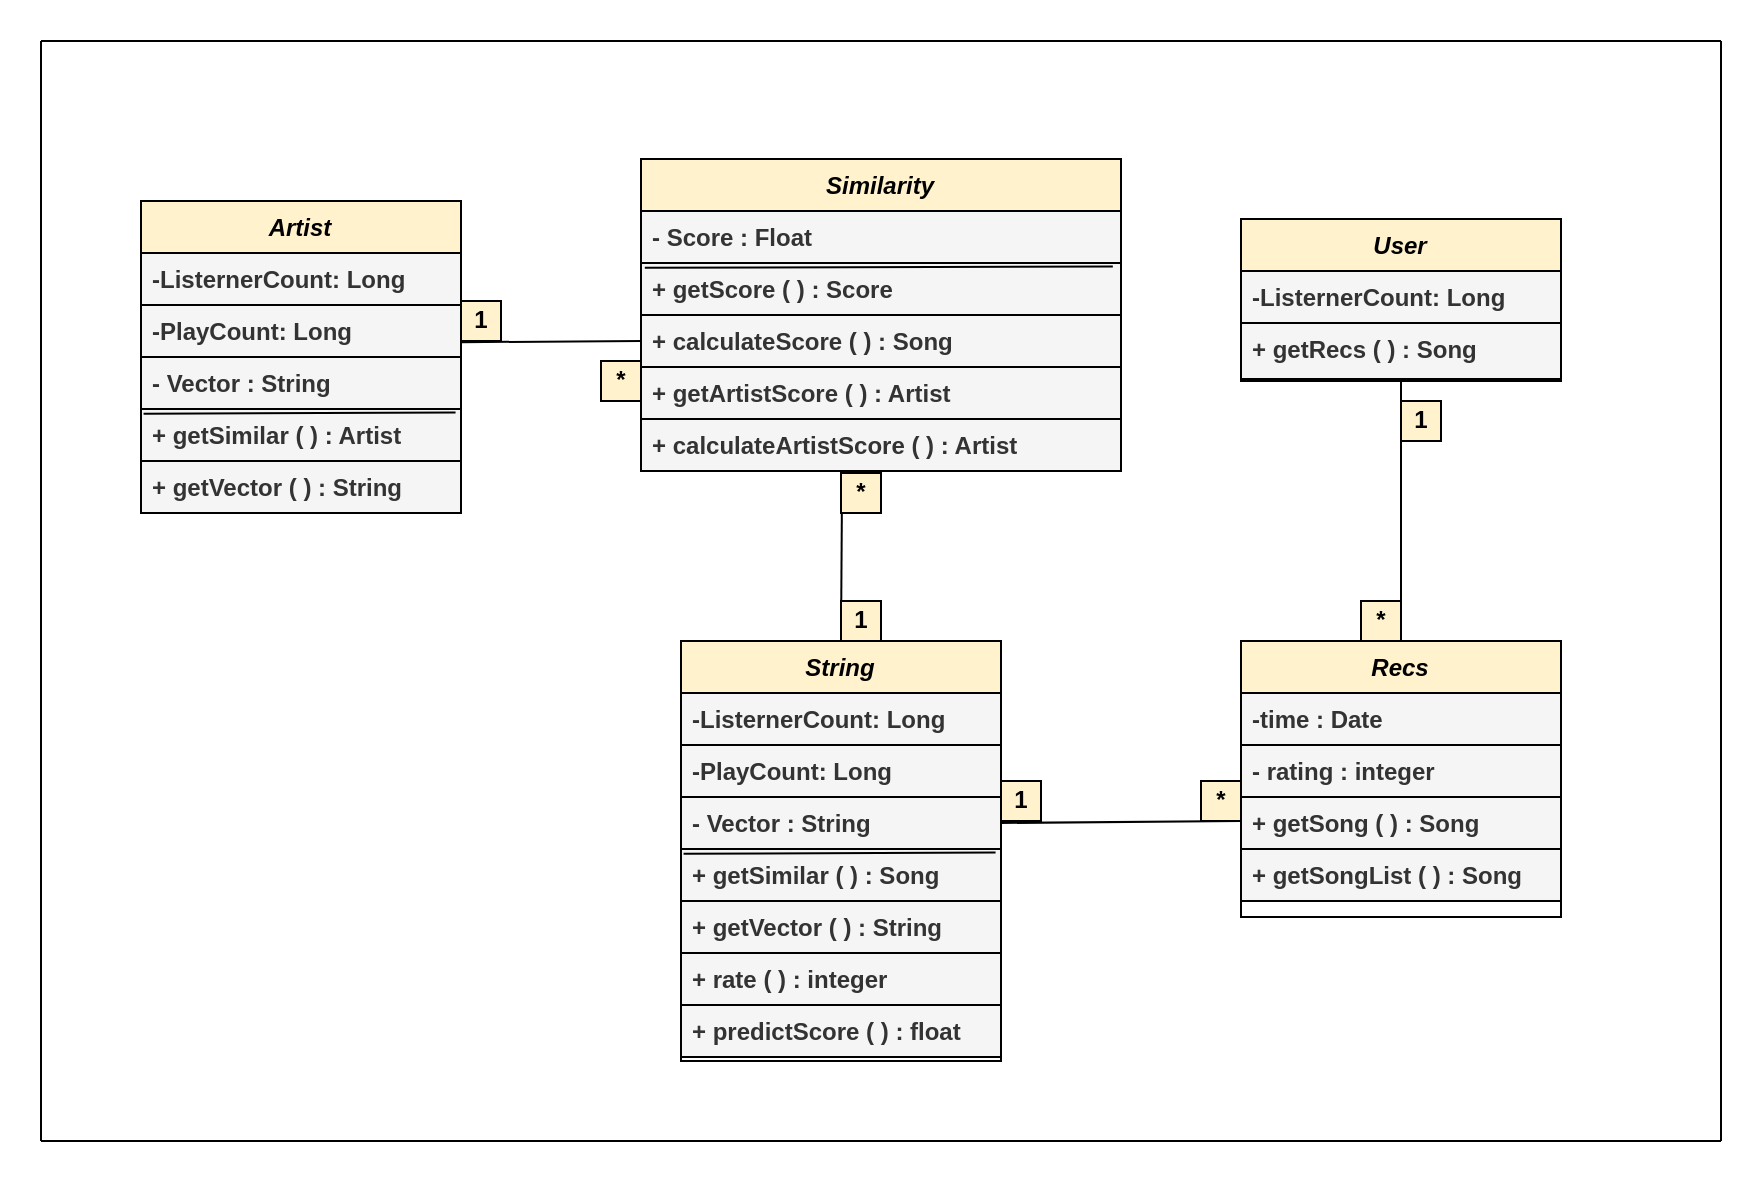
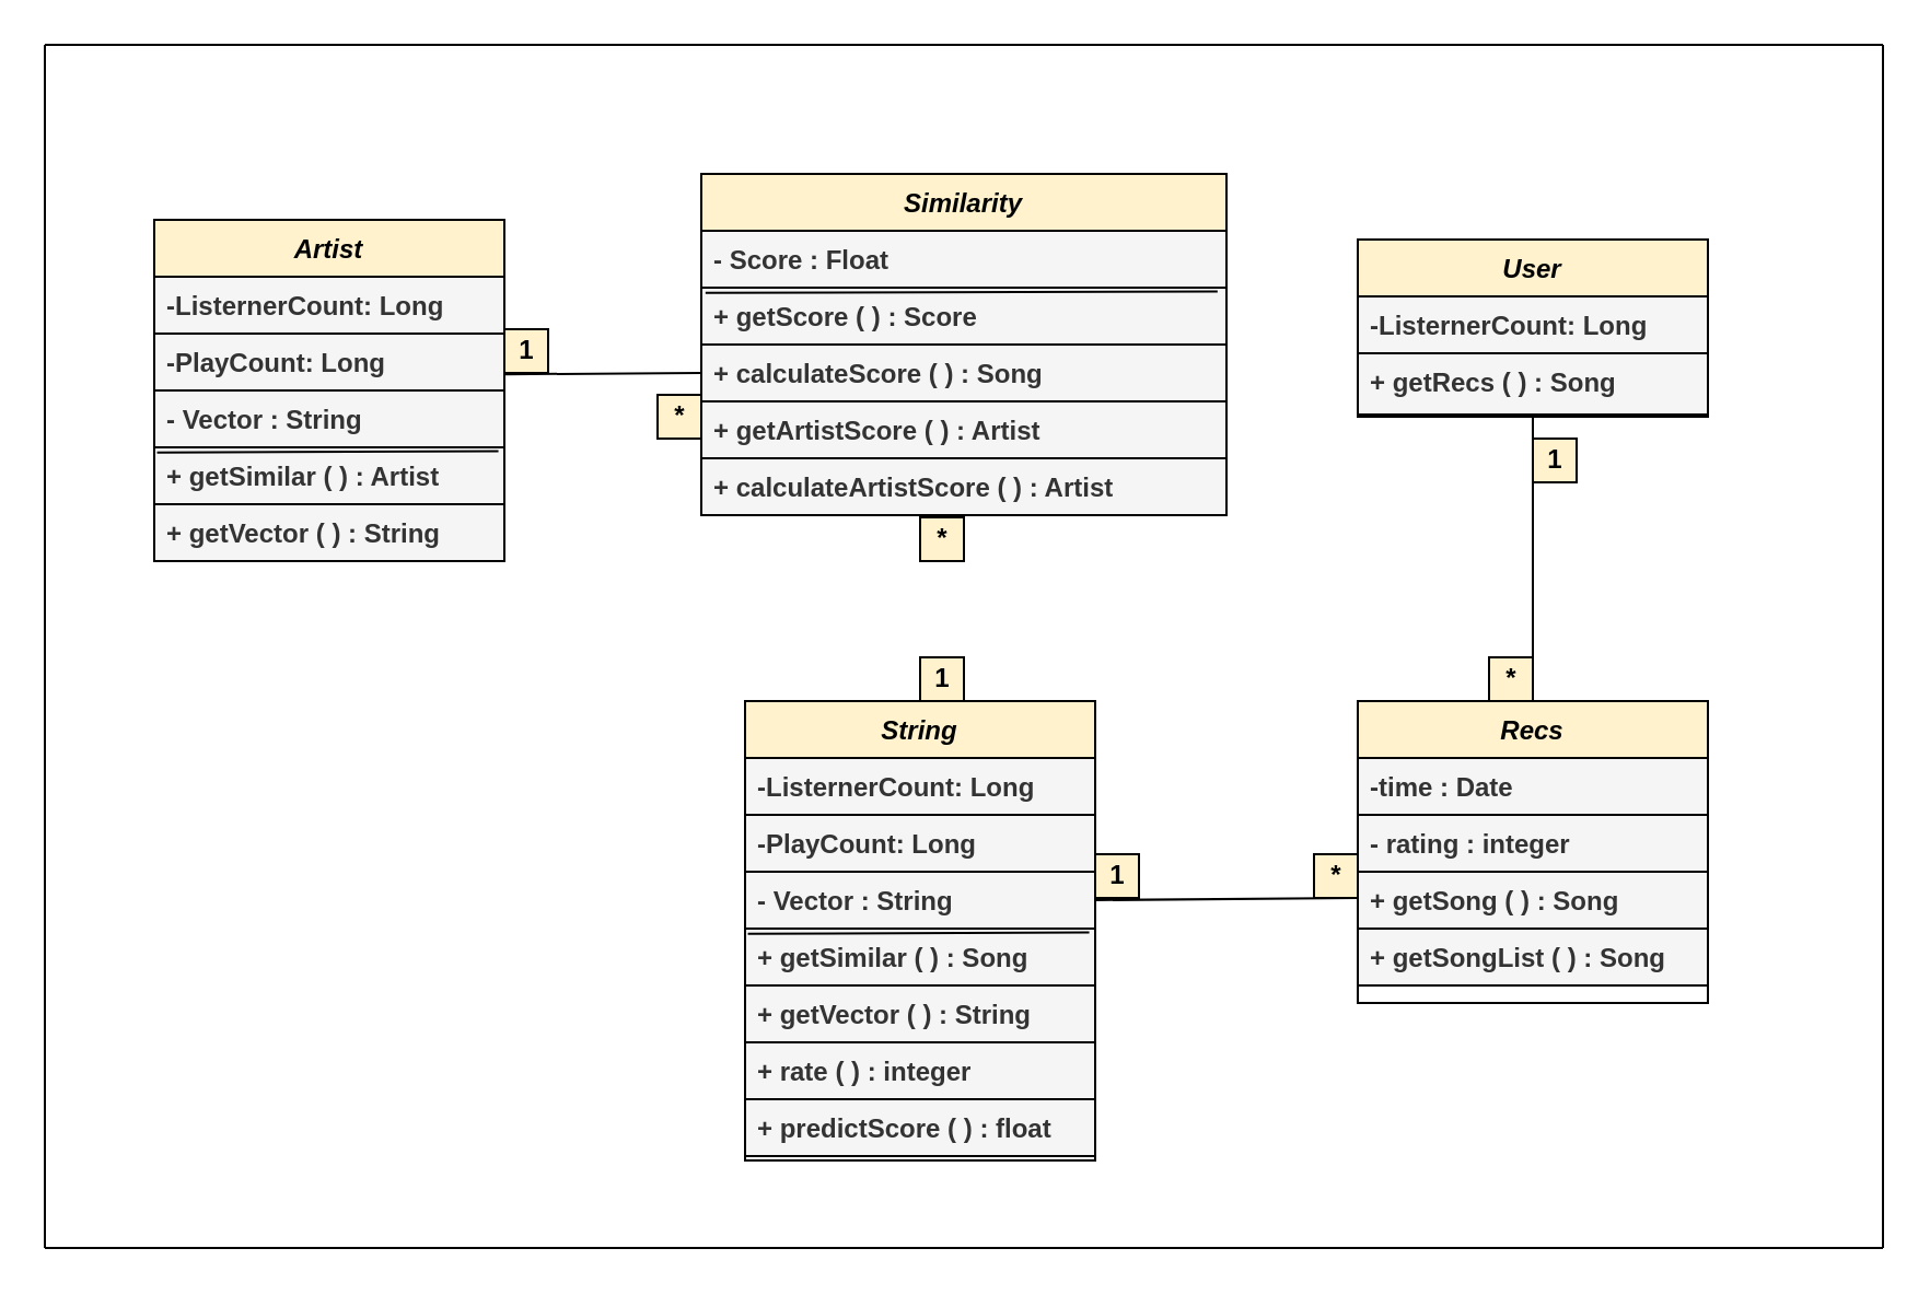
  <mxCell id="0" />
  <mxCell id="1" parent="0" />
  <mxCell id="2" value="Artist" style="swimlane;fontStyle=3;align=center;verticalAlign=top;childLayout=stackLayout;horizontal=1;startSize=26;horizontalStack=0;resizeParent=1;resizeLast=0;collapsible=1;marginBottom=0;rounded=0;shadow=0;strokeWidth=1;fillColor=#fff2cc;strokeColor=#000000;" parent="1" vertex="1"><mxGeometry x="70" y="100" width="160" height="156" as="geometry"><mxRectangle x="230" y="140" width="160" height="26" as="alternateBounds" /></mxGeometry></mxCell>
  <mxCell id="3" value="-ListernerCount: Long" style="text;align=left;verticalAlign=top;spacingLeft=4;spacingRight=4;overflow=hidden;rotatable=0;points=[[0,0.5],[1,0.5]];portConstraint=eastwest;fontStyle=1;fillColor=#f5f5f5;strokeColor=#000000;fontColor=#333333;" parent="2" vertex="1"><mxGeometry y="26" width="160" height="26" as="geometry" /></mxCell>
  <mxCell id="4" value="-PlayCount: Long" style="text;align=left;verticalAlign=top;spacingLeft=4;spacingRight=4;overflow=hidden;rotatable=0;points=[[0,0.5],[1,0.5]];portConstraint=eastwest;fontStyle=1;fillColor=#f5f5f5;strokeColor=#000000;fontColor=#333333;" parent="2" vertex="1"><mxGeometry y="52" width="160" height="26" as="geometry" /></mxCell>
  <mxCell id="5" value="- Vector : String" style="text;align=left;verticalAlign=top;spacingLeft=4;spacingRight=4;overflow=hidden;rotatable=0;points=[[0,0.5],[1,0.5]];portConstraint=eastwest;fontStyle=1;fillColor=#f5f5f5;strokeColor=#000000;fontColor=#333333;" parent="2" vertex="1"><mxGeometry y="78" width="160" height="26" as="geometry" /></mxCell>
  <mxCell id="6" value="+ getSimilar ( ) : Artist" style="text;align=left;verticalAlign=top;spacingLeft=4;spacingRight=4;overflow=hidden;rotatable=0;points=[[0,0.5],[1,0.5]];portConstraint=eastwest;fontStyle=1;fillColor=#f5f5f5;strokeColor=#000000;fontColor=#333333;" parent="2" vertex="1"><mxGeometry y="104" width="160" height="26" as="geometry" /></mxCell>
  <mxCell id="7" style="rounded=1;orthogonalLoop=1;jettySize=auto;html=1;entryX=0.983;entryY=0.065;entryDx=0;entryDy=0;endArrow=none;endFill=0;fontStyle=1;exitX=0.008;exitY=1.092;exitDx=0;exitDy=0;exitPerimeter=0;entryPerimeter=0;fillColor=#fff2cc;strokeColor=#000000;" parent="2" source="5" target="6" edge="1"><mxGeometry relative="1" as="geometry"><mxPoint x="525" y="345" as="sourcePoint" /><mxPoint x="640.0" y="250" as="targetPoint" /><Array as="points" /></mxGeometry></mxCell>
  <mxCell id="8" value="+ getVector ( ) : String" style="text;align=left;verticalAlign=top;spacingLeft=4;spacingRight=4;overflow=hidden;rotatable=0;points=[[0,0.5],[1,0.5]];portConstraint=eastwest;fontStyle=1;fillColor=#f5f5f5;strokeColor=#000000;fontColor=#333333;" parent="2" vertex="1"><mxGeometry y="130" width="160" height="26" as="geometry" /></mxCell>
  <mxCell id="9" value="" style="endArrow=none;html=1;rounded=0;align=center;verticalAlign=bottom;labelBackgroundColor=none;fontStyle=1;fillColor=#fff2cc;strokeColor=#000000;" parent="1" edge="1"><mxGeometry relative="1" as="geometry"><mxPoint x="860" y="570" as="targetPoint" /><mxPoint x="20" y="570" as="sourcePoint" /></mxGeometry></mxCell>
  <mxCell id="10" value="" style="endArrow=none;html=1;rounded=0;align=center;verticalAlign=bottom;labelBackgroundColor=none;fontStyle=1;fillColor=#fff2cc;strokeColor=#000000;" parent="1" edge="1"><mxGeometry relative="1" as="geometry"><mxPoint x="860" y="20" as="targetPoint" /><mxPoint x="20" y="20" as="sourcePoint" /></mxGeometry></mxCell>
  <mxCell id="11" value="" style="endArrow=none;html=1;rounded=0;align=center;verticalAlign=bottom;labelBackgroundColor=none;fontStyle=1;fillColor=#fff2cc;strokeColor=#000000;" parent="1" edge="1"><mxGeometry relative="1" as="geometry"><mxPoint x="860" y="570" as="targetPoint" /><mxPoint x="860" y="20" as="sourcePoint" /></mxGeometry></mxCell>
  <mxCell id="12" value="" style="endArrow=none;html=1;rounded=0;align=center;verticalAlign=bottom;labelBackgroundColor=none;fontStyle=1;fillColor=#fff2cc;strokeColor=#000000;" parent="1" edge="1"><mxGeometry relative="1" as="geometry"><mxPoint x="20" y="570" as="targetPoint" /><mxPoint x="20" y="20" as="sourcePoint" /></mxGeometry></mxCell>
  <mxCell id="13" value="" style="endArrow=none;html=1;rounded=0;align=center;verticalAlign=bottom;labelBackgroundColor=none;fontStyle=1;entryX=0;entryY=0.5;entryDx=0;entryDy=0;exitX=0.008;exitY=1.03;exitDx=0;exitDy=0;exitPerimeter=0;fillColor=#fff2cc;strokeColor=#000000;" parent="1" source="40" target="18" edge="1"><mxGeometry relative="1" as="geometry"><mxPoint x="361.96" y="23" as="targetPoint" /><mxPoint x="165" y="79" as="sourcePoint" /></mxGeometry></mxCell>
  <mxCell id="14" value="Similarity" style="swimlane;fontStyle=3;align=center;verticalAlign=top;childLayout=stackLayout;horizontal=1;startSize=26;horizontalStack=0;resizeParent=1;resizeLast=0;collapsible=1;marginBottom=0;rounded=0;shadow=0;strokeWidth=1;fillColor=#fff2cc;strokeColor=#000000;" parent="1" vertex="1"><mxGeometry x="320" y="79" width="240" height="156" as="geometry"><mxRectangle x="230" y="140" width="160" height="26" as="alternateBounds" /></mxGeometry></mxCell>
  <mxCell id="15" value="- Score : Float" style="text;align=left;verticalAlign=top;spacingLeft=4;spacingRight=4;overflow=hidden;rotatable=0;points=[[0,0.5],[1,0.5]];portConstraint=eastwest;fontStyle=1;fillColor=#f5f5f5;strokeColor=#000000;fontColor=#333333;" parent="14" vertex="1"><mxGeometry y="26" width="240" height="26" as="geometry" /></mxCell>
  <mxCell id="16" value="+ getScore ( ) : Score" style="text;align=left;verticalAlign=top;spacingLeft=4;spacingRight=4;overflow=hidden;rotatable=0;points=[[0,0.5],[1,0.5]];portConstraint=eastwest;fontStyle=1;fillColor=#f5f5f5;strokeColor=#000000;fontColor=#333333;" parent="14" vertex="1"><mxGeometry y="52" width="240" height="26" as="geometry" /></mxCell>
  <mxCell id="17" style="rounded=1;orthogonalLoop=1;jettySize=auto;html=1;entryX=0.983;entryY=0.065;entryDx=0;entryDy=0;endArrow=none;endFill=0;fontStyle=1;exitX=0.008;exitY=1.092;exitDx=0;exitDy=0;exitPerimeter=0;entryPerimeter=0;fillColor=#fff2cc;strokeColor=#000000;" parent="14" source="15" target="16" edge="1"><mxGeometry relative="1" as="geometry"><mxPoint x="525" y="345" as="sourcePoint" /><mxPoint x="640.0" y="250" as="targetPoint" /><Array as="points" /></mxGeometry></mxCell>
  <mxCell id="18" value="+ calculateScore ( ) : Song" style="text;align=left;verticalAlign=top;spacingLeft=4;spacingRight=4;overflow=hidden;rotatable=0;points=[[0,0.5],[1,0.5]];portConstraint=eastwest;fontStyle=1;fillColor=#f5f5f5;strokeColor=#000000;fontColor=#333333;" parent="14" vertex="1"><mxGeometry y="78" width="240" height="26" as="geometry" /></mxCell>
  <mxCell id="19" value="+ getArtistScore ( ) : Artist" style="text;align=left;verticalAlign=top;spacingLeft=4;spacingRight=4;overflow=hidden;rotatable=0;points=[[0,0.5],[1,0.5]];portConstraint=eastwest;fontStyle=1;fillColor=#f5f5f5;strokeColor=#000000;fontColor=#333333;" parent="14" vertex="1"><mxGeometry y="104" width="240" height="26" as="geometry" /></mxCell>
  <mxCell id="20" value="+ calculateArtistScore ( ) : Artist" style="text;align=left;verticalAlign=top;spacingLeft=4;spacingRight=4;overflow=hidden;rotatable=0;points=[[0,0.5],[1,0.5]];portConstraint=eastwest;fontStyle=1;fillColor=#f5f5f5;strokeColor=#000000;fontColor=#333333;" parent="14" vertex="1"><mxGeometry y="130" width="240" height="26" as="geometry" /></mxCell>
  <mxCell id="21" value="User" style="swimlane;fontStyle=3;align=center;verticalAlign=top;childLayout=stackLayout;horizontal=1;startSize=26;horizontalStack=0;resizeParent=1;resizeLast=0;collapsible=1;marginBottom=0;rounded=0;shadow=0;strokeWidth=1;fillColor=#fff2cc;strokeColor=#000000;" parent="1" vertex="1"><mxGeometry x="620" y="109" width="160" height="81" as="geometry"><mxRectangle x="230" y="140" width="160" height="26" as="alternateBounds" /></mxGeometry></mxCell>
  <mxCell id="22" value="-ListernerCount: Long" style="text;align=left;verticalAlign=top;spacingLeft=4;spacingRight=4;overflow=hidden;rotatable=0;points=[[0,0.5],[1,0.5]];portConstraint=eastwest;fontStyle=1;fillColor=#f5f5f5;strokeColor=#000000;fontColor=#333333;" parent="21" vertex="1"><mxGeometry y="26" width="160" height="26" as="geometry" /></mxCell>
  <mxCell id="23" style="rounded=1;orthogonalLoop=1;jettySize=auto;html=1;endArrow=none;endFill=0;fontStyle=1;fillColor=#fff2cc;strokeColor=#000000;" parent="21" edge="1"><mxGeometry relative="1" as="geometry"><mxPoint x="1" y="54" as="sourcePoint" /><mxPoint x="157" y="54" as="targetPoint" /><Array as="points" /></mxGeometry></mxCell>
  <mxCell id="24" value="+ getRecs ( ) : Song" style="text;align=left;verticalAlign=top;spacingLeft=4;spacingRight=4;overflow=hidden;rotatable=0;points=[[0,0.5],[1,0.5]];portConstraint=eastwest;fontStyle=1;fillColor=#f5f5f5;strokeColor=#000000;fontColor=#333333;" parent="21" vertex="1"><mxGeometry y="52" width="160" height="28" as="geometry" /></mxCell>
  <mxCell id="25" value="Recs" style="swimlane;fontStyle=3;align=center;verticalAlign=top;childLayout=stackLayout;horizontal=1;startSize=26;horizontalStack=0;resizeParent=1;resizeLast=0;collapsible=1;marginBottom=0;rounded=0;shadow=0;strokeWidth=1;fillColor=#fff2cc;strokeColor=#000000;" parent="1" vertex="1"><mxGeometry x="620" y="320" width="160" height="138" as="geometry"><mxRectangle x="230" y="140" width="160" height="26" as="alternateBounds" /></mxGeometry></mxCell>
  <mxCell id="26" value="-time : Date" style="text;align=left;verticalAlign=top;spacingLeft=4;spacingRight=4;overflow=hidden;rotatable=0;points=[[0,0.5],[1,0.5]];portConstraint=eastwest;fontStyle=1;fillColor=#f5f5f5;strokeColor=#000000;fontColor=#333333;" parent="25" vertex="1"><mxGeometry y="26" width="160" height="26" as="geometry" /></mxCell>
  <mxCell id="27" value="- rating : integer" style="text;align=left;verticalAlign=top;spacingLeft=4;spacingRight=4;overflow=hidden;rotatable=0;points=[[0,0.5],[1,0.5]];portConstraint=eastwest;fontStyle=1;fillColor=#f5f5f5;strokeColor=#000000;fontColor=#333333;" parent="25" vertex="1"><mxGeometry y="52" width="160" height="26" as="geometry" /></mxCell>
  <mxCell id="28" style="rounded=1;orthogonalLoop=1;jettySize=auto;html=1;endArrow=none;endFill=0;fontStyle=1;fillColor=#fff2cc;strokeColor=#000000;" parent="25" edge="1"><mxGeometry relative="1" as="geometry"><mxPoint y="80" as="sourcePoint" /><mxPoint x="157" y="80" as="targetPoint" /><Array as="points" /></mxGeometry></mxCell>
  <mxCell id="29" value="+ getSong ( ) : Song" style="text;align=left;verticalAlign=top;spacingLeft=4;spacingRight=4;overflow=hidden;rotatable=0;points=[[0,0.5],[1,0.5]];portConstraint=eastwest;fontStyle=1;fillColor=#f5f5f5;strokeColor=#000000;fontColor=#333333;" parent="25" vertex="1"><mxGeometry y="78" width="160" height="26" as="geometry" /></mxCell>
  <mxCell id="30" value="+ getSongList ( ) : Song" style="text;align=left;verticalAlign=top;spacingLeft=4;spacingRight=4;overflow=hidden;rotatable=0;points=[[0,0.5],[1,0.5]];portConstraint=eastwest;fontStyle=1;fillColor=#f5f5f5;strokeColor=#000000;fontColor=#333333;" parent="25" vertex="1"><mxGeometry y="104" width="160" height="26" as="geometry" /></mxCell>
  <mxCell id="31" value="String" style="swimlane;fontStyle=3;align=center;verticalAlign=top;childLayout=stackLayout;horizontal=1;startSize=26;horizontalStack=0;resizeParent=1;resizeLast=0;collapsible=1;marginBottom=0;rounded=0;shadow=0;strokeWidth=1;fillColor=#fff2cc;strokeColor=#000000;" parent="1" vertex="1"><mxGeometry x="340" y="320" width="160" height="210" as="geometry"><mxRectangle x="230" y="140" width="160" height="26" as="alternateBounds" /></mxGeometry></mxCell>
  <mxCell id="32" value="-ListernerCount: Long" style="text;align=left;verticalAlign=top;spacingLeft=4;spacingRight=4;overflow=hidden;rotatable=0;points=[[0,0.5],[1,0.5]];portConstraint=eastwest;fontStyle=1;fillColor=#f5f5f5;strokeColor=#000000;fontColor=#333333;" parent="31" vertex="1"><mxGeometry y="26" width="160" height="26" as="geometry" /></mxCell>
  <mxCell id="33" value="-PlayCount: Long" style="text;align=left;verticalAlign=top;spacingLeft=4;spacingRight=4;overflow=hidden;rotatable=0;points=[[0,0.5],[1,0.5]];portConstraint=eastwest;fontStyle=1;fillColor=#f5f5f5;strokeColor=#000000;fontColor=#333333;" parent="31" vertex="1"><mxGeometry y="52" width="160" height="26" as="geometry" /></mxCell>
  <mxCell id="34" value="- Vector : String" style="text;align=left;verticalAlign=top;spacingLeft=4;spacingRight=4;overflow=hidden;rotatable=0;points=[[0,0.5],[1,0.5]];portConstraint=eastwest;fontStyle=1;fillColor=#f5f5f5;strokeColor=#000000;fontColor=#333333;" parent="31" vertex="1"><mxGeometry y="78" width="160" height="26" as="geometry" /></mxCell>
  <mxCell id="35" value="+ getSimilar ( ) : Song" style="text;align=left;verticalAlign=top;spacingLeft=4;spacingRight=4;overflow=hidden;rotatable=0;points=[[0,0.5],[1,0.5]];portConstraint=eastwest;fontStyle=1;fillColor=#f5f5f5;strokeColor=#000000;fontColor=#333333;" parent="31" vertex="1"><mxGeometry y="104" width="160" height="26" as="geometry" /></mxCell>
  <mxCell id="36" style="rounded=1;orthogonalLoop=1;jettySize=auto;html=1;entryX=0.983;entryY=0.065;entryDx=0;entryDy=0;endArrow=none;endFill=0;fontStyle=1;exitX=0.008;exitY=1.092;exitDx=0;exitDy=0;exitPerimeter=0;entryPerimeter=0;fillColor=#fff2cc;strokeColor=#000000;" parent="31" source="34" target="35" edge="1"><mxGeometry relative="1" as="geometry"><mxPoint x="525" y="345" as="sourcePoint" /><mxPoint x="640.0" y="250" as="targetPoint" /><Array as="points" /></mxGeometry></mxCell>
  <mxCell id="37" value="+ getVector ( ) : String" style="text;align=left;verticalAlign=top;spacingLeft=4;spacingRight=4;overflow=hidden;rotatable=0;points=[[0,0.5],[1,0.5]];portConstraint=eastwest;fontStyle=1;fillColor=#f5f5f5;strokeColor=#000000;fontColor=#333333;" parent="31" vertex="1"><mxGeometry y="130" width="160" height="26" as="geometry" /></mxCell>
  <mxCell id="38" value="+ rate ( ) : integer" style="text;align=left;verticalAlign=top;spacingLeft=4;spacingRight=4;overflow=hidden;rotatable=0;points=[[0,0.5],[1,0.5]];portConstraint=eastwest;fontStyle=1;fillColor=#f5f5f5;strokeColor=#000000;fontColor=#333333;" parent="31" vertex="1"><mxGeometry y="156" width="160" height="26" as="geometry" /></mxCell>
  <mxCell id="39" value="+ predictScore ( ) : float" style="text;align=left;verticalAlign=top;spacingLeft=4;spacingRight=4;overflow=hidden;rotatable=0;points=[[0,0.5],[1,0.5]];portConstraint=eastwest;fontStyle=1;fillColor=#f5f5f5;strokeColor=#000000;fontColor=#333333;" parent="31" vertex="1"><mxGeometry y="182" width="160" height="26" as="geometry" /></mxCell>
  <mxCell id="40" value="1" style="text;html=1;align=center;verticalAlign=middle;resizable=0;points=[];autosize=1;strokeColor=#000000;fillColor=#fff2cc;fontStyle=1;" parent="1" vertex="1"><mxGeometry x="230" y="150" width="20" height="20" as="geometry" /></mxCell>
  <mxCell id="41" value="*" style="text;html=1;align=center;verticalAlign=middle;resizable=0;points=[];autosize=1;strokeColor=#000000;fillColor=#fff2cc;fontStyle=1;" parent="1" vertex="1"><mxGeometry x="300" y="180" width="20" height="20" as="geometry" /></mxCell>
- <mxCell id="42" value="" style="endArrow=none;html=1;rounded=0;align=center;verticalAlign=bottom;labelBackgroundColor=none;fontStyle=1;entryX=0.419;entryY=1.026;entryDx=0;entryDy=0;exitX=0.5;exitY=0;exitDx=0;exitDy=0;entryPerimeter=0;fillColor=#fff2cc;strokeColor=#000000;" parent="1" source="31" target="20" edge="1"><mxGeometry relative="1" as="geometry"><mxPoint x="330" y="182.5" as="targetPoint" /><mxPoint x="240.96" y="183.008" as="sourcePoint" /></mxGeometry></mxCell>
  <mxCell id="43" value="*" style="text;html=1;align=center;verticalAlign=middle;resizable=0;points=[];autosize=1;strokeColor=#000000;fillColor=#fff2cc;fontStyle=1;" parent="1" vertex="1"><mxGeometry x="420" y="236" width="20" height="20" as="geometry" /></mxCell>
  <mxCell id="44" value="1" style="text;html=1;align=center;verticalAlign=middle;resizable=0;points=[];autosize=1;strokeColor=#000000;fillColor=#fff2cc;fontStyle=1;" parent="1" vertex="1"><mxGeometry x="420" y="300" width="20" height="20" as="geometry" /></mxCell>
  <mxCell id="45" value="" style="endArrow=none;html=1;rounded=0;align=center;verticalAlign=bottom;labelBackgroundColor=none;fontStyle=1;exitX=0.5;exitY=0;exitDx=0;exitDy=0;entryX=0.5;entryY=1;entryDx=0;entryDy=0;fillColor=#fff2cc;strokeColor=#000000;" parent="1" source="25" target="21" edge="1"><mxGeometry relative="1" as="geometry"><mxPoint x="700" y="200" as="targetPoint" /><mxPoint x="560" y="170.6" as="sourcePoint" /></mxGeometry></mxCell>
  <mxCell id="46" value="1" style="text;html=1;align=center;verticalAlign=middle;resizable=0;points=[];autosize=1;strokeColor=#000000;fillColor=#fff2cc;fontStyle=1;" parent="1" vertex="1"><mxGeometry x="700" y="200" width="20" height="20" as="geometry" /></mxCell>
  <mxCell id="47" value="*" style="text;html=1;align=center;verticalAlign=middle;resizable=0;points=[];autosize=1;strokeColor=#000000;fillColor=#fff2cc;fontStyle=1;" parent="1" vertex="1"><mxGeometry x="680" y="300" width="20" height="20" as="geometry" /></mxCell>
  <mxCell id="48" value="" style="endArrow=none;html=1;rounded=0;align=center;verticalAlign=bottom;labelBackgroundColor=none;fontStyle=1;entryX=0;entryY=0.5;entryDx=0;entryDy=0;exitX=1;exitY=0.5;exitDx=0;exitDy=0;fillColor=#fff2cc;strokeColor=#000000;" parent="1" source="34" edge="1"><mxGeometry relative="1" as="geometry"><mxPoint x="620" y="410" as="targetPoint" /><mxPoint x="530.16" y="410.6" as="sourcePoint" /></mxGeometry></mxCell>
  <mxCell id="49" value="1" style="text;html=1;align=center;verticalAlign=middle;resizable=0;points=[];autosize=1;strokeColor=#000000;fillColor=#fff2cc;fontStyle=1;" parent="1" vertex="1"><mxGeometry x="500" y="390" width="20" height="20" as="geometry" /></mxCell>
  <mxCell id="50" value="*" style="text;html=1;align=center;verticalAlign=middle;resizable=0;points=[];autosize=1;strokeColor=#000000;fillColor=#fff2cc;fontStyle=1;" parent="1" vertex="1"><mxGeometry x="600" y="390" width="20" height="20" as="geometry" /></mxCell>
